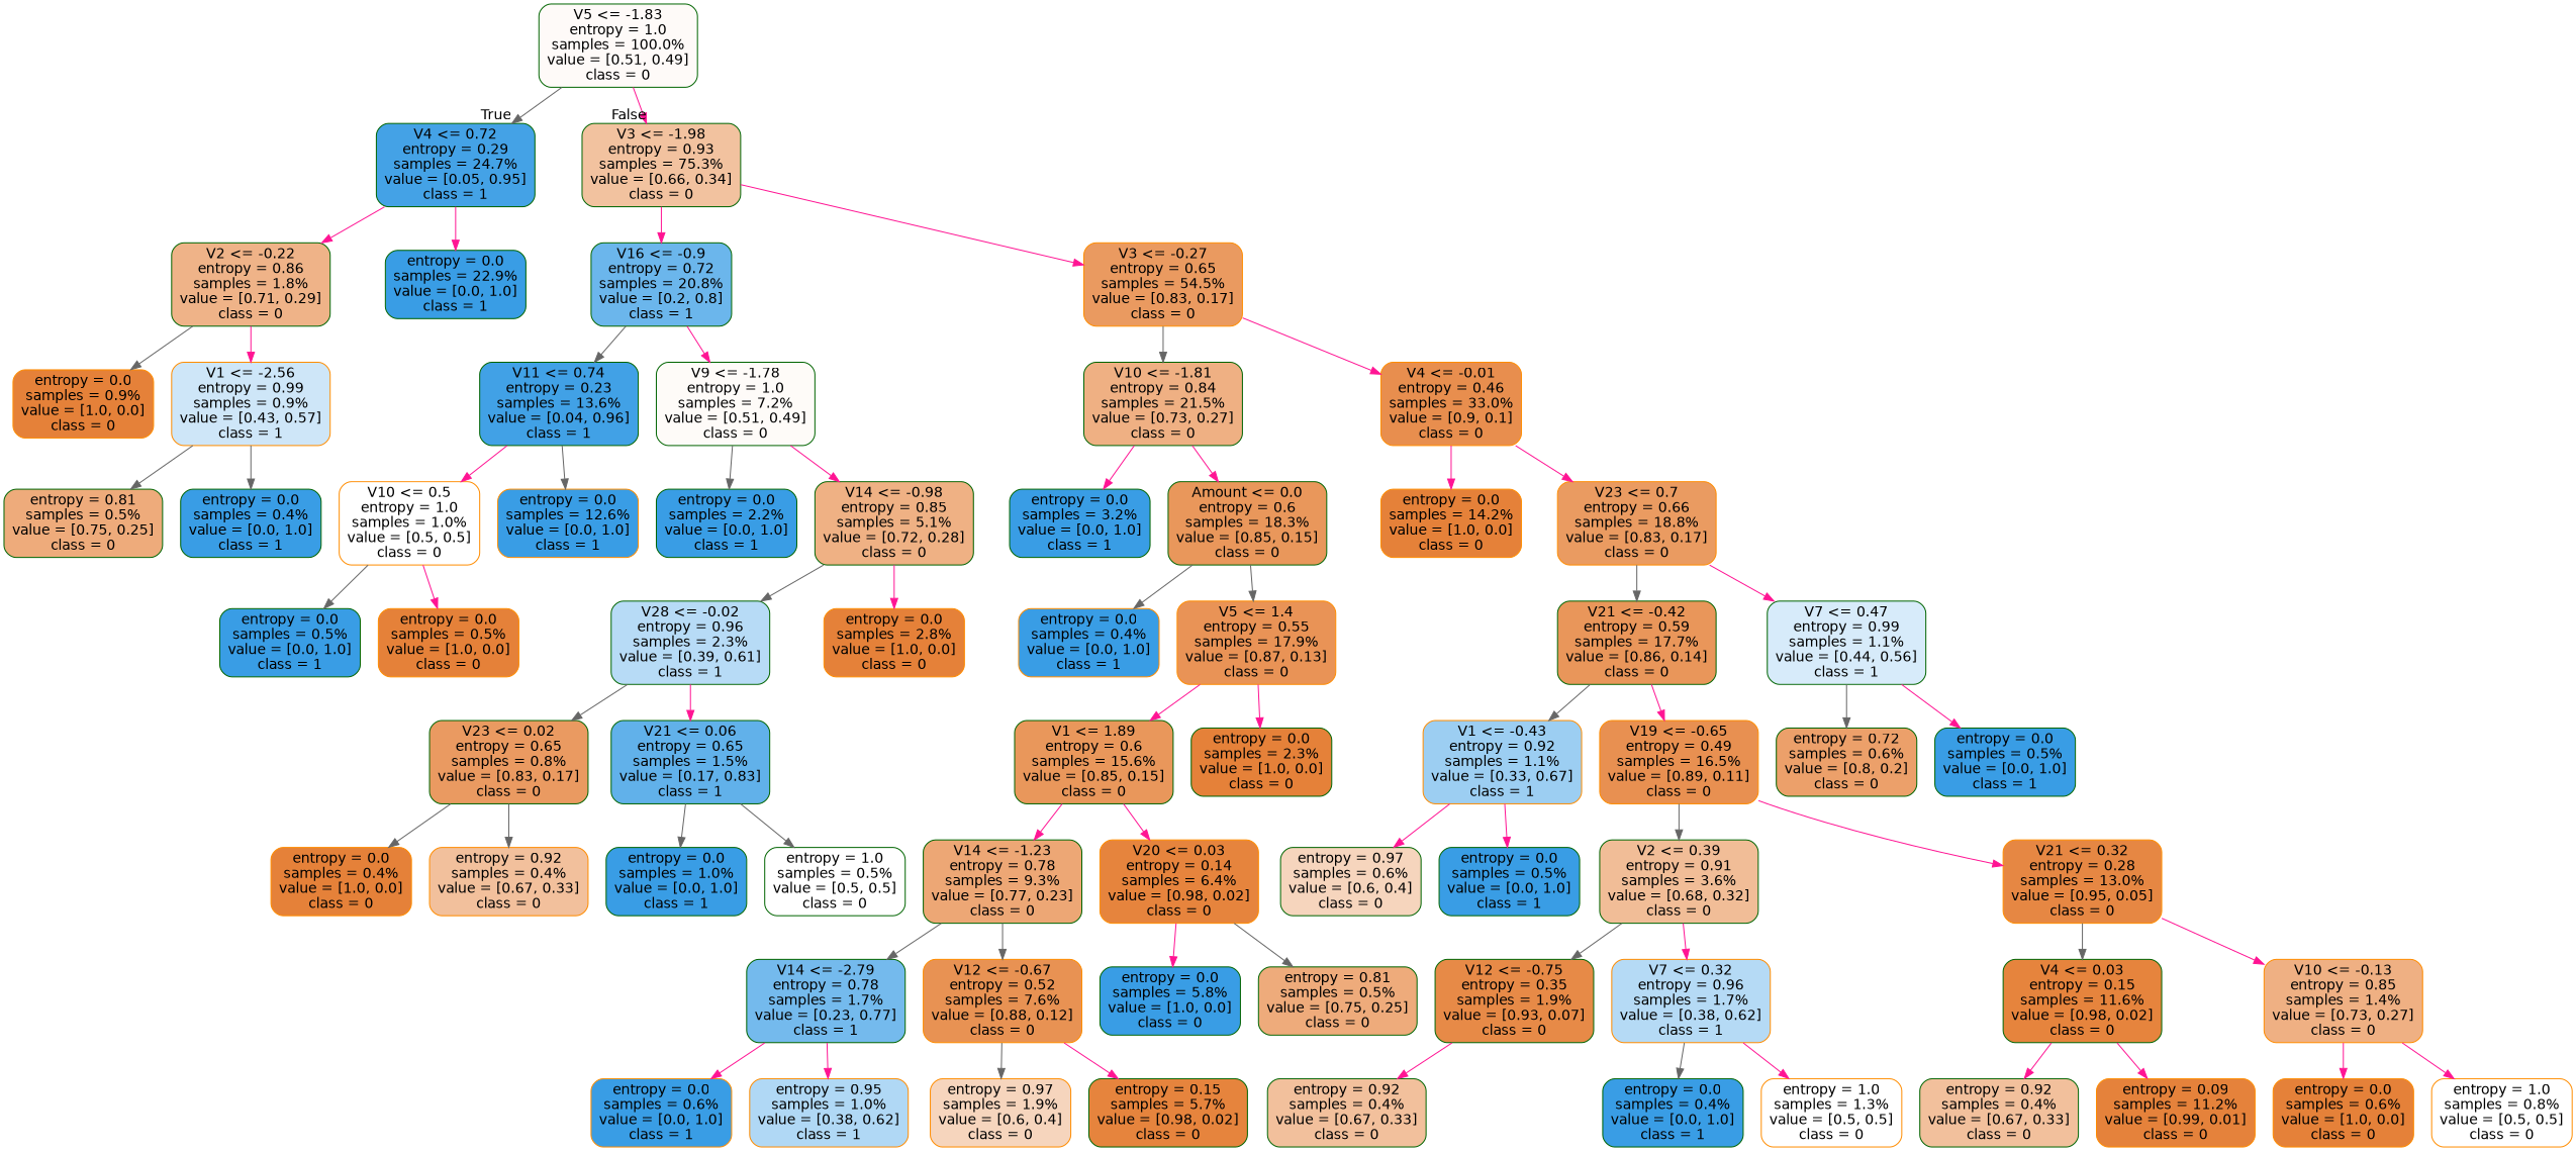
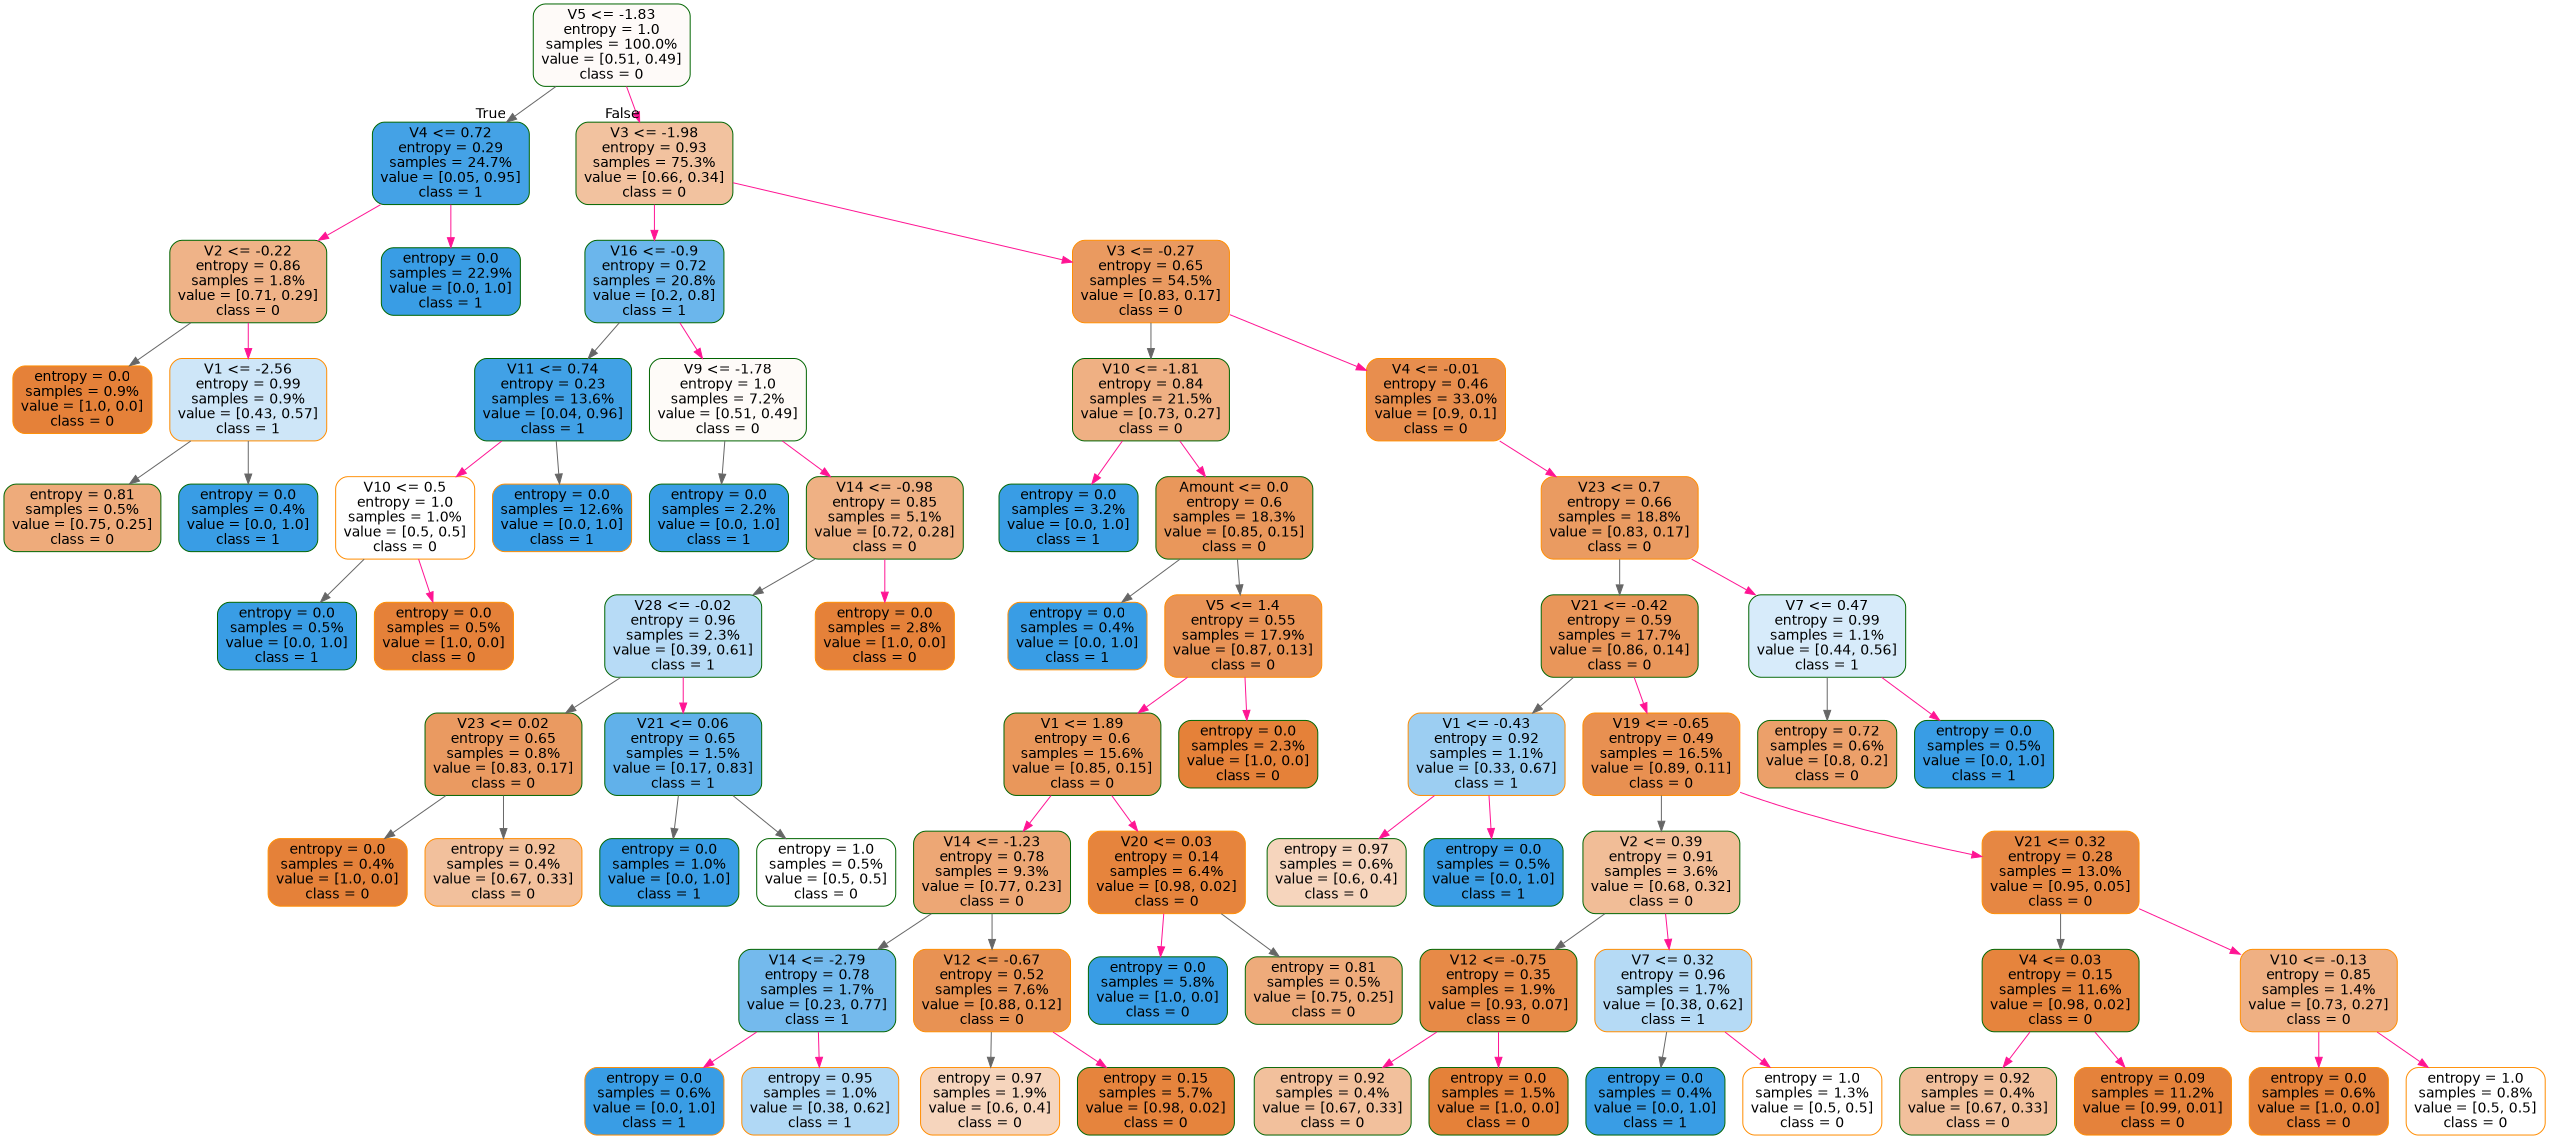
  digraph {
    node [color=darkgreen fillcolor="#399de5" fontname=helvetica shape=box style="filled, rounded"]
    edge [color=deeppink fontname=helvetica]
    n1 [fillcolor="#fefaf8" label="V5 <= -1.83\nentropy = 1.0\nsamples = 100.0%\nvalue = [0.51, 0.49]\nclass = 0"]
    n2 [fillcolor="#44a2e6" label="V4 <= 0.72\nentropy = 0.29\nsamples = 24.7%\nvalue = [0.05, 0.95]\nclass = 1"]
    n3 [fillcolor="#f2c29f" label="V3 <= -1.98\nentropy = 0.93\nsamples = 75.3%\nvalue = [0.66, 0.34]\nclass = 0"]
    n4 [fillcolor="#efb388" label="V2 <= -0.22\nentropy = 0.86\nsamples = 1.8%\nvalue = [0.71, 0.29]\nclass = 0"]
    n5 [label="entropy = 0.0\nsamples = 22.9%\nvalue = [0.0, 1.0]\nclass = 1"]
    n6 [fillcolor="#6bb6ec" label="V16 <= -0.9\nentropy = 0.72\nsamples = 20.8%\nvalue = [0.2, 0.8]\nclass = 1"]
    n7 [color=darkorange fillcolor="#ea9a60" label="V3 <= -0.27\nentropy = 0.65\nsamples = 54.5%\nvalue = [0.83, 0.17]\nclass = 0"]
    n8 [color=darkorange fillcolor="#e58139" label="entropy = 0.0\nsamples = 0.9%\nvalue = [1.0, 0.0]\nclass = 0"]
    n9 [color=darkorange fillcolor="#cee6f8" label="V1 <= -2.56\nentropy = 0.99\nsamples = 0.9%\nvalue = [0.43, 0.57]\nclass = 1"]
    n10 [fillcolor="#eeab7b" label="entropy = 0.81\nsamples = 0.5%\nvalue = [0.75, 0.25]\nclass = 0"]
    n11 [label="entropy = 0.0\nsamples = 0.4%\nvalue = [0.0, 1.0]\nclass = 1"]
    n12 [fillcolor="#41a1e6" label="V11 <= 0.74\nentropy = 0.23\nsamples = 13.6%\nvalue = [0.04, 0.96]\nclass = 1"]
    n13 [fillcolor="#fefbf8" label="V9 <= -1.78\nentropy = 1.0\nsamples = 7.2%\nvalue = [0.51, 0.49]\nclass = 0"]
    n14 [fillcolor="#efb083" label="V10 <= -1.81\nentropy = 0.84\nsamples = 21.5%\nvalue = [0.73, 0.27]\nclass = 0"]
    n15 [color=darkorange fillcolor="#e88e4e" label="V4 <= -0.01\nentropy = 0.46\nsamples = 33.0%\nvalue = [0.9, 0.1]\nclass = 0"]
    n16 [color=darkorange fillcolor="#ffffff" label="V10 <= 0.5\nentropy = 1.0\nsamples = 1.0%\nvalue = [0.5, 0.5]\nclass = 0"]
    n17 [color=darkorange label="entropy = 0.0\nsamples = 12.6%\nvalue = [0.0, 1.0]\nclass = 1"]
    n18 [label="entropy = 0.0\nsamples = 2.2%\nvalue = [0.0, 1.0]\nclass = 1"]
    n19 [fillcolor="#efb184" label="V14 <= -0.98\nentropy = 0.85\nsamples = 5.1%\nvalue = [0.72, 0.28]\nclass = 0"]
    n20 [label="entropy = 0.0\nsamples = 0.5%\nvalue = [0.0, 1.0]\nclass = 1"]
    n21 [color=darkorange fillcolor="#e58139" label="entropy = 0.0\nsamples = 0.5%\nvalue = [1.0, 0.0]\nclass = 0"]
    n22 [fillcolor="#b7dbf6" label="V28 <= -0.02\nentropy = 0.96\nsamples = 2.3%\nvalue = [0.39, 0.61]\nclass = 1"]
    n23 [color=darkorange fillcolor="#e58139" label="entropy = 0.0\nsamples = 2.8%\nvalue = [1.0, 0.0]\nclass = 0"]
    n24 [fillcolor="#ea9a61" label="V23 <= 0.02\nentropy = 0.65\nsamples = 0.8%\nvalue = [0.83, 0.17]\nclass = 0"]
    n25 [fillcolor="#61b1ea" label="V21 <= 0.06\nentropy = 0.65\nsamples = 1.5%\nvalue = [0.17, 0.83]\nclass = 1"]
    n26 [color=darkorange fillcolor="#e58139" label="entropy = 0.0\nsamples = 0.4%\nvalue = [1.0, 0.0]\nclass = 0"]
    n27 [color=darkorange fillcolor="#f2c09c" label="entropy = 0.92\nsamples = 0.4%\nvalue = [0.67, 0.33]\nclass = 0"]
    n28 [label="entropy = 0.0\nsamples = 1.0%\nvalue = [0.0, 1.0]\nclass = 1"]
    n29 [fillcolor="#ffffff" label="entropy = 1.0\nsamples = 0.5%\nvalue = [0.5, 0.5]\nclass = 0"]
    n30 [label="entropy = 0.0\nsamples = 3.2%\nvalue = [0.0, 1.0]\nclass = 1"]
    n31 [fillcolor="#e9975b" label="Amount <= 0.0\nentropy = 0.6\nsamples = 18.3%\nvalue = [0.85, 0.15]\nclass = 0"]
-   n32 [color=darkorange fillcolor="#e58139" label="entropy = 0.0\nsamples = 14.2%\nvalue = [1.0, 0.0]\nclass = 0"]
    n33 [color=darkorange fillcolor="#ea9b61" label="V23 <= 0.7\nentropy = 0.66\nsamples = 18.8%\nvalue = [0.83, 0.17]\nclass = 0"]
    n34 [color=darkorange label="entropy = 0.0\nsamples = 0.4%\nvalue = [0.0, 1.0]\nclass = 1"]
    n35 [color=darkorange fillcolor="#e99356" label="V5 <= 1.4\nentropy = 0.55\nsamples = 17.9%\nvalue = [0.87, 0.13]\nclass = 0"]
    n36 [fillcolor="#e9975b" label="V1 <= 1.89\nentropy = 0.6\nsamples = 15.6%\nvalue = [0.85, 0.15]\nclass = 0"]
    n37 [fillcolor="#e58139" label="entropy = 0.0\nsamples = 2.3%\nvalue = [1.0, 0.0]\nclass = 0"]
    n38 [fillcolor="#eda775" label="V14 <= -1.23\nentropy = 0.78\nsamples = 9.3%\nvalue = [0.77, 0.23]\nclass = 0"]
    n39 [color=darkorange fillcolor="#e6843d" label="V20 <= 0.03\nentropy = 0.14\nsamples = 6.4%\nvalue = [0.98, 0.02]\nclass = 0"]
    n40 [fillcolor="#74baed" label="V14 <= -2.79\nentropy = 0.78\nsamples = 1.7%\nvalue = [0.23, 0.77]\nclass = 1"]
    n41 [color=darkorange fillcolor="#e89253" label="V12 <= -0.67\nentropy = 0.52\nsamples = 7.6%\nvalue = [0.88, 0.12]\nclass = 0"]
    n42 [label="entropy = 0.0\nsamples = 5.8%\nvalue = [1.0, 0.0]\nclass = 0"]
    n43 [fillcolor="#eeab7b" label="entropy = 0.81\nsamples = 0.5%\nvalue = [0.75, 0.25]\nclass = 0"]
    n44 [color=darkorange label="entropy = 0.0\nsamples = 0.6%\nvalue = [0.0, 1.0]\nclass = 1"]
    n45 [color=darkorange fillcolor="#b0d8f5" label="entropy = 0.95\nsamples = 1.0%\nvalue = [0.38, 0.62]\nclass = 1"]
    n46 [color=darkorange fillcolor="#f6d5bd" label="entropy = 0.97\nsamples = 1.9%\nvalue = [0.6, 0.4]\nclass = 0"]
    n47 [fillcolor="#e6843d" label="entropy = 0.15\nsamples = 5.7%\nvalue = [0.98, 0.02]\nclass = 0"]
    n48 [fillcolor="#e9965a" label="V21 <= -0.42\nentropy = 0.59\nsamples = 17.7%\nvalue = [0.86, 0.14]\nclass = 0"]
    n49 [fillcolor="#d7ebfa" label="V7 <= 0.47\nentropy = 0.99\nsamples = 1.1%\nvalue = [0.44, 0.56]\nclass = 1"]
    n50 [color=darkorange fillcolor="#9ccef2" label="V1 <= -0.43\nentropy = 0.92\nsamples = 1.1%\nvalue = [0.33, 0.67]\nclass = 1"]
    n51 [color=darkorange fillcolor="#e89051" label="V19 <= -0.65\nentropy = 0.49\nsamples = 16.5%\nvalue = [0.89, 0.11]\nclass = 0"]
    n52 [fillcolor="#eca06a" label="entropy = 0.72\nsamples = 0.6%\nvalue = [0.8, 0.2]\nclass = 0"]
    n53 [label="entropy = 0.0\nsamples = 0.5%\nvalue = [0.0, 1.0]\nclass = 1"]
    n54 [fillcolor="#f6d5bd" label="entropy = 0.97\nsamples = 0.6%\nvalue = [0.6, 0.4]\nclass = 0"]
    n55 [label="entropy = 0.0\nsamples = 0.5%\nvalue = [0.0, 1.0]\nclass = 1"]
    n56 [fillcolor="#f1bd97" label="V2 <= 0.39\nentropy = 0.91\nsamples = 3.6%\nvalue = [0.68, 0.32]\nclass = 0"]
    n57 [color=darkorange fillcolor="#e68743" label="V21 <= 0.32\nentropy = 0.28\nsamples = 13.0%\nvalue = [0.95, 0.05]\nclass = 0"]
    n58 [fillcolor="#e78a47" label="V12 <= -0.75\nentropy = 0.35\nsamples = 1.9%\nvalue = [0.93, 0.07]\nclass = 0"]
    n59 [color=darkorange fillcolor="#b5daf5" label="V7 <= 0.32\nentropy = 0.96\nsamples = 1.7%\nvalue = [0.38, 0.62]\nclass = 1"]
    n60 [fillcolor="#e6843d" label="V4 <= 0.03\nentropy = 0.15\nsamples = 11.6%\nvalue = [0.98, 0.02]\nclass = 0"]
    n61 [color=darkorange fillcolor="#efb083" label="V10 <= -0.13\nentropy = 0.85\nsamples = 1.4%\nvalue = [0.73, 0.27]\nclass = 0"]
    n62 [fillcolor="#f2c09c" label="entropy = 0.92\nsamples = 0.4%\nvalue = [0.67, 0.33]\nclass = 0"]
+   n63 [fillcolor="#e58139" label="entropy = 0.0\nsamples = 1.5%\nvalue = [1.0, 0.0]\nclass = 0"]
    n64 [label="entropy = 0.0\nsamples = 0.4%\nvalue = [0.0, 1.0]\nclass = 1"]
    n65 [color=darkorange fillcolor="#ffffff" label="entropy = 1.0\nsamples = 1.3%\nvalue = [0.5, 0.5]\nclass = 0"]
    n66 [fillcolor="#f2c09c" label="entropy = 0.92\nsamples = 0.4%\nvalue = [0.67, 0.33]\nclass = 0"]
    n67 [color=darkorange fillcolor="#e5823b" label="entropy = 0.09\nsamples = 11.2%\nvalue = [0.99, 0.01]\nclass = 0"]
    n68 [color=darkorange fillcolor="#e58139" label="entropy = 0.0\nsamples = 0.6%\nvalue = [1.0, 0.0]\nclass = 0"]
    n69 [color=darkorange fillcolor="#ffffff" label="entropy = 1.0\nsamples = 0.8%\nvalue = [0.5, 0.5]\nclass = 0"]
    n1 -> n2 [color=gray40 headlabel=True labelangle=45 labeldistance=2.5]
    n1 -> n3 [headlabel=False labelangle=-45 labeldistance=2.5]
    n2 -> n4
    n2 -> n5
    n3 -> n6
    n3 -> n7
    n4 -> n8 [color=gray40]
    n4 -> n9
    n6 -> n12 [color=gray40]
    n6 -> n13
    n7 -> n14 [color=gray40]
    n7 -> n15
    n9 -> n10 [color=gray40]
    n9 -> n11 [color=gray40]
    n12 -> n16
    n12 -> n17 [color=gray40]
    n13 -> n18 [color=gray40]
    n13 -> n19
    n14 -> n30
    n14 -> n31
-   n15 -> n32
    n15 -> n33
    n16 -> n20 [color=gray40]
    n16 -> n21
    n19 -> n22 [color=gray40]
    n19 -> n23
    n22 -> n24 [color=gray40]
    n22 -> n25
    n24 -> n26 [color=gray40]
    n24 -> n27 [color=gray40]
    n25 -> n28 [color=gray40]
    n25 -> n29 [color=gray40]
    n31 -> n34 [color=gray40]
    n31 -> n35 [color=gray40]
    n33 -> n48 [color=gray40]
    n33 -> n49
    n35 -> n36
    n35 -> n37
    n36 -> n38
    n36 -> n39
    n38 -> n40 [color=gray40]
    n38 -> n41 [color=gray40]
    n39 -> n42
    n39 -> n43 [color=gray40]
    n40 -> n44
    n40 -> n45
    n41 -> n46 [color=gray40]
    n41 -> n47
    n48 -> n50 [color=gray40]
    n48 -> n51
    n49 -> n52 [color=gray40]
    n49 -> n53
    n50 -> n54
    n50 -> n55
    n51 -> n56 [color=gray40]
    n51 -> n57
    n56 -> n58 [color=gray40]
    n56 -> n59
    n57 -> n60 [color=gray40]
    n57 -> n61
    n58 -> n62
+   n58 -> n63
    n59 -> n64 [color=gray40]
    n59 -> n65
    n60 -> n66
    n60 -> n67
    n61 -> n68
    n61 -> n69
  }
